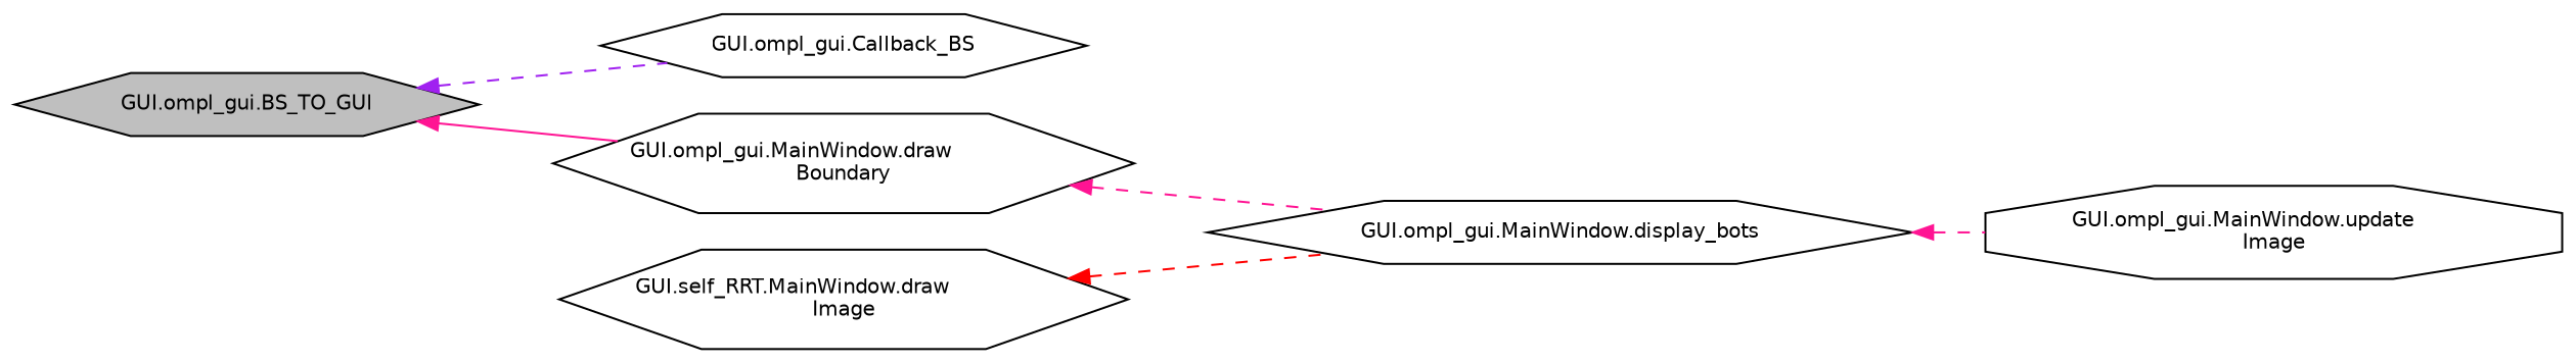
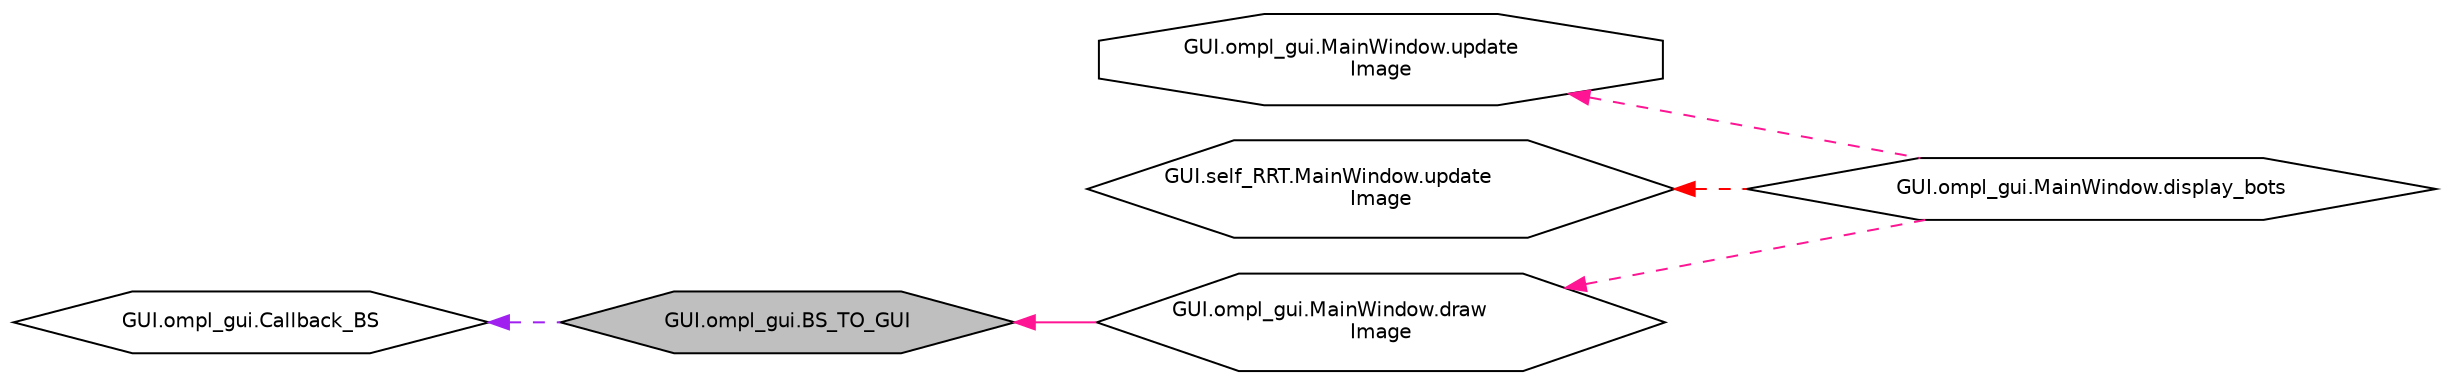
  digraph {
    rankdir=LR
    node [color=black fillcolor=white fontname=Helvetica fontsize=10 shape=hexagon style=filled]
    edge [color=deeppink dir=back fontname=Helvetica fontsize=10 labelfontname=Helvetica labelfontsize=10 style=dashed]
    n1 [fillcolor=grey75 fontcolor=black height=0.2 label="GUI.ompl_gui.BS_TO_GUI" width=0.4]
    n2 [height=0.2 label="GUI.ompl_gui.Callback_BS" width=0.4]
-   n3 [height=0.2 label="GUI.ompl_gui.MainWindow.draw\lBoundary" width=0.4]
+   n3 [height=0.2 label="GUI.ompl_gui.MainWindow.draw\lImage" width=0.4]
    n4 [height=0.2 label="GUI.ompl_gui.MainWindow.display_bots" width=0.4]
    n5 [height=0.2 label="GUI.ompl_gui.MainWindow.update\lImage" shape=octagon width=0.4]
-   n6 [height=0.2 label="GUI.self_RRT.MainWindow.draw\lImage" width=0.4]
-   n1 -> n2 [color=purple]
+   n6 [height=0.2 label="GUI.self_RRT.MainWindow.update\lImage" width=0.4]
+   n2 -> n1 [color=purple]
    n1 -> n3 [style=solid]
    n3 -> n4
-   n4 -> n5
+   n5 -> n4
    n6 -> n4 [color=red]
  }
